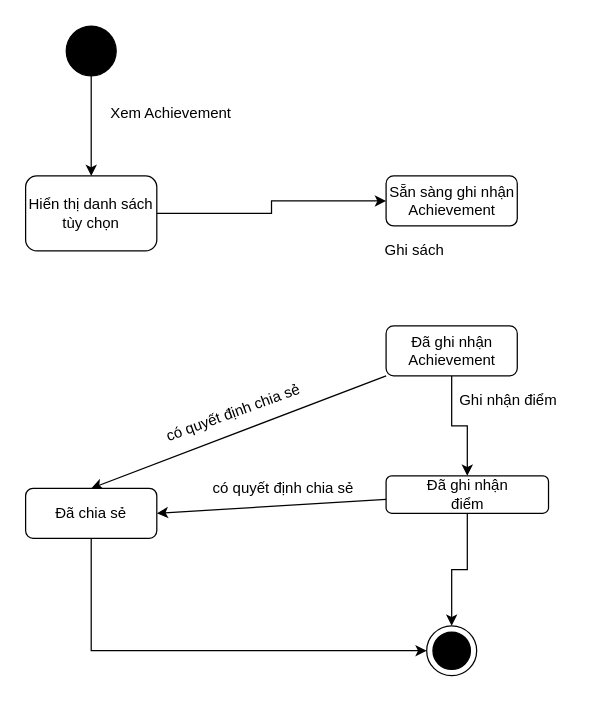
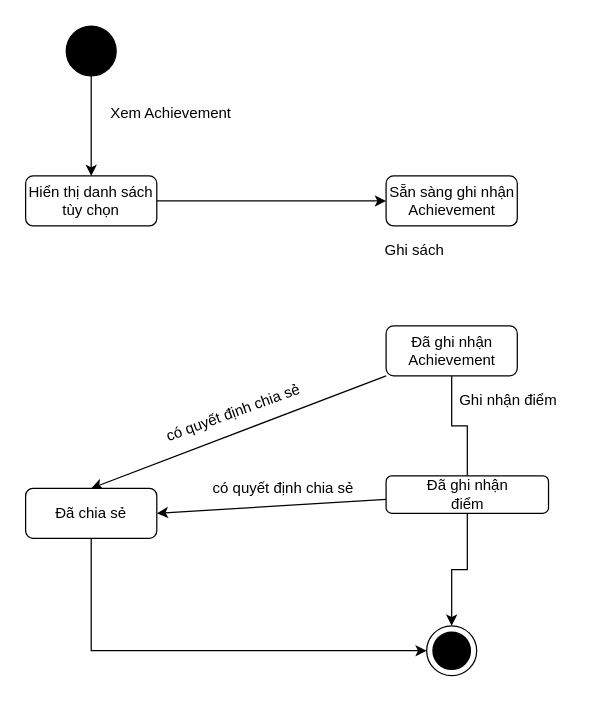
  <mxCell id="0" />
  <mxCell id="1" parent="0" />
  <mxCell id="2" style="edgeStyle=orthogonalEdgeStyle;rounded=0;orthogonalLoop=1;jettySize=auto;html=1;entryX=0.5;entryY=0;entryDx=0;entryDy=0;" edge="1" parent="1" source="3" target="19"><mxGeometry relative="1" as="geometry" /></mxCell>
  <mxCell id="3" value="" style="shape=ellipse;html=1;fillColor=#000000;fontSize=18;fontColor=#ffffff;" parent="1" vertex="1"><mxGeometry x="52.5" y="20" width="40" height="40" as="geometry" /></mxCell>
  <mxCell id="4" value="" style="shape=mxgraph.sysml.actFinal;html=1;verticalLabelPosition=bottom;labelBackgroundColor=#ffffff;verticalAlign=top;" parent="1" vertex="1"><mxGeometry x="341" y="500" width="40" height="40" as="geometry" /></mxCell>
  <mxCell id="5" value="Sẵn sàng ghi nhận Achievement" style="shape=rect;rounded=1;html=1;whiteSpace=wrap;align=center;" parent="1" vertex="1"><mxGeometry x="308.5" y="140" width="105" height="40" as="geometry" /></mxCell>
- <mxCell id="6" style="edgeStyle=orthogonalEdgeStyle;rounded=0;orthogonalLoop=1;jettySize=auto;html=1;entryX=0.5;entryY=0;entryDx=0;entryDy=0;" parent="1" source="8" target="12" edge="1"><mxGeometry relative="1" as="geometry" /></mxCell>
+ <mxCell id="6" style="edgeStyle=orthogonalEdgeStyle;rounded=0;orthogonalLoop=1;jettySize=auto;html=1;entryX=0.5;entryY=0;entryDx=0;entryDy=0;endArrow=none;" parent="1" source="8" target="12" edge="1"><mxGeometry relative="1" as="geometry" /></mxCell>
  <mxCell id="7" style="edgeStyle=none;rounded=0;orthogonalLoop=1;jettySize=auto;html=1;entryX=0.5;entryY=0;entryDx=0;entryDy=0;" parent="1" source="8" target="15" edge="1"><mxGeometry relative="1" as="geometry" /></mxCell>
  <mxCell id="8" value="Đã ghi nhận&lt;br&gt;Achievement" style="shape=rect;rounded=1;html=1;whiteSpace=wrap;align=center;" parent="1" vertex="1"><mxGeometry x="308.5" y="260" width="105" height="40" as="geometry" /></mxCell>
  <mxCell id="9" value="Ghi sách" style="text;html=1;align=center;verticalAlign=middle;resizable=0;points=[];autosize=1;" parent="1" vertex="1"><mxGeometry x="301" y="190" width="60" height="20" as="geometry" /></mxCell>
  <mxCell id="10" style="edgeStyle=none;rounded=0;orthogonalLoop=1;jettySize=auto;html=1;entryX=1;entryY=0.5;entryDx=0;entryDy=0;" parent="1" source="12" target="15" edge="1"><mxGeometry relative="1" as="geometry" /></mxCell>
  <mxCell id="11" style="edgeStyle=orthogonalEdgeStyle;rounded=0;orthogonalLoop=1;jettySize=auto;html=1;entryX=0.5;entryY=0;entryDx=0;entryDy=0;entryPerimeter=0;" parent="1" source="12" target="4" edge="1"><mxGeometry relative="1" as="geometry" /></mxCell>
  <mxCell id="12" value="Đã ghi nhận&lt;br&gt;điểm" style="shape=rect;rounded=1;html=1;whiteSpace=wrap;align=center;" parent="1" vertex="1"><mxGeometry x="308.5" y="380" width="130" height="30" as="geometry" /></mxCell>
  <mxCell id="13" value="Ghi nhận điểm" style="text;html=1;align=center;verticalAlign=middle;resizable=0;points=[];autosize=1;" parent="1" vertex="1"><mxGeometry x="361" y="310" width="90" height="20" as="geometry" /></mxCell>
  <mxCell id="14" style="edgeStyle=orthogonalEdgeStyle;rounded=0;orthogonalLoop=1;jettySize=auto;html=1;entryX=0;entryY=0.5;entryDx=0;entryDy=0;entryPerimeter=0;" parent="1" source="15" target="4" edge="1"><mxGeometry relative="1" as="geometry"><Array as="points"><mxPoint x="73" y="520" /></Array></mxGeometry></mxCell>
  <mxCell id="15" value="Đã chia sẻ" style="shape=rect;rounded=1;html=1;whiteSpace=wrap;align=center;" parent="1" vertex="1"><mxGeometry x="20" y="390" width="105" height="40" as="geometry" /></mxCell>
  <mxCell id="16" value="có quyết định chia sẻ" style="text;html=1;align=center;verticalAlign=middle;resizable=0;points=[];autosize=1;rotation=-20;" parent="1" vertex="1"><mxGeometry x="121" y="320" width="130" height="20" as="geometry" /></mxCell>
  <mxCell id="17" value="có quyết định chia sẻ" style="text;html=1;align=center;verticalAlign=middle;resizable=0;points=[];autosize=1;" parent="1" vertex="1"><mxGeometry x="161" y="380" width="130" height="20" as="geometry" /></mxCell>
  <mxCell id="18" style="edgeStyle=orthogonalEdgeStyle;rounded=0;orthogonalLoop=1;jettySize=auto;html=1;entryX=0;entryY=0.5;entryDx=0;entryDy=0;" edge="1" parent="1" source="19" target="5"><mxGeometry relative="1" as="geometry" /></mxCell>
- <mxCell id="19" value="Hiển thị danh sách tùy chọn" style="shape=rect;rounded=1;html=1;whiteSpace=wrap;align=center;" vertex="1" parent="1"><mxGeometry x="20" y="140" width="105" height="60" as="geometry" /></mxCell>
+ <mxCell id="19" value="Hiển thị danh sách tùy chọn" style="shape=rect;rounded=1;html=1;whiteSpace=wrap;align=center;" vertex="1" parent="1"><mxGeometry x="20" y="140" width="105" height="40" as="geometry" /></mxCell>
  <mxCell id="20" value="Xem Achievement" style="text;html=1;align=center;verticalAlign=middle;resizable=0;points=[];autosize=1;" vertex="1" parent="1"><mxGeometry x="81" y="80" width="110" height="20" as="geometry" /></mxCell>
